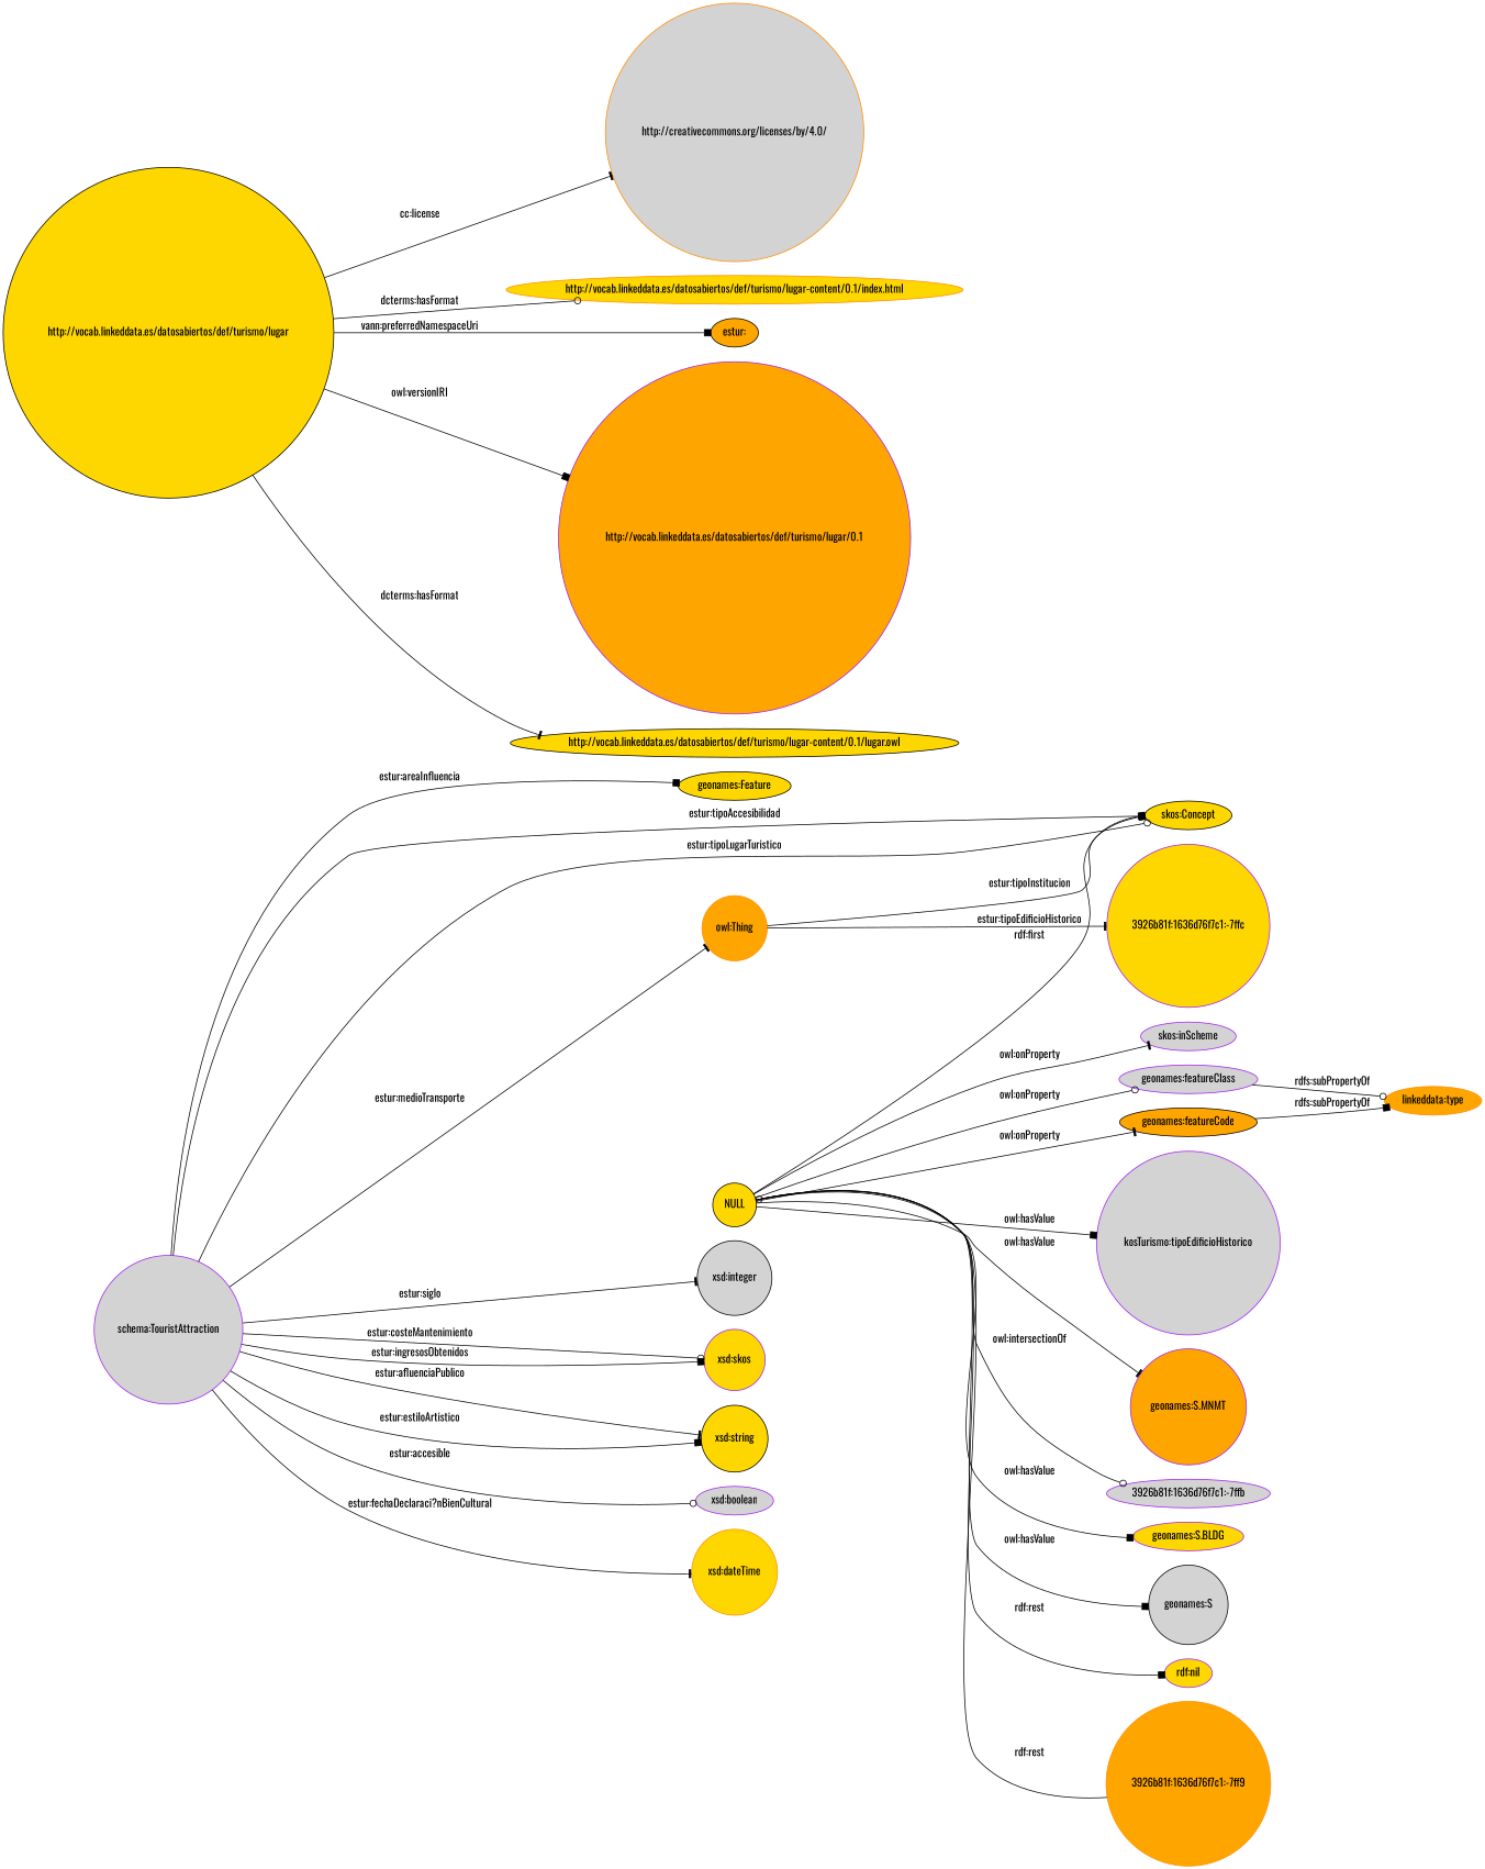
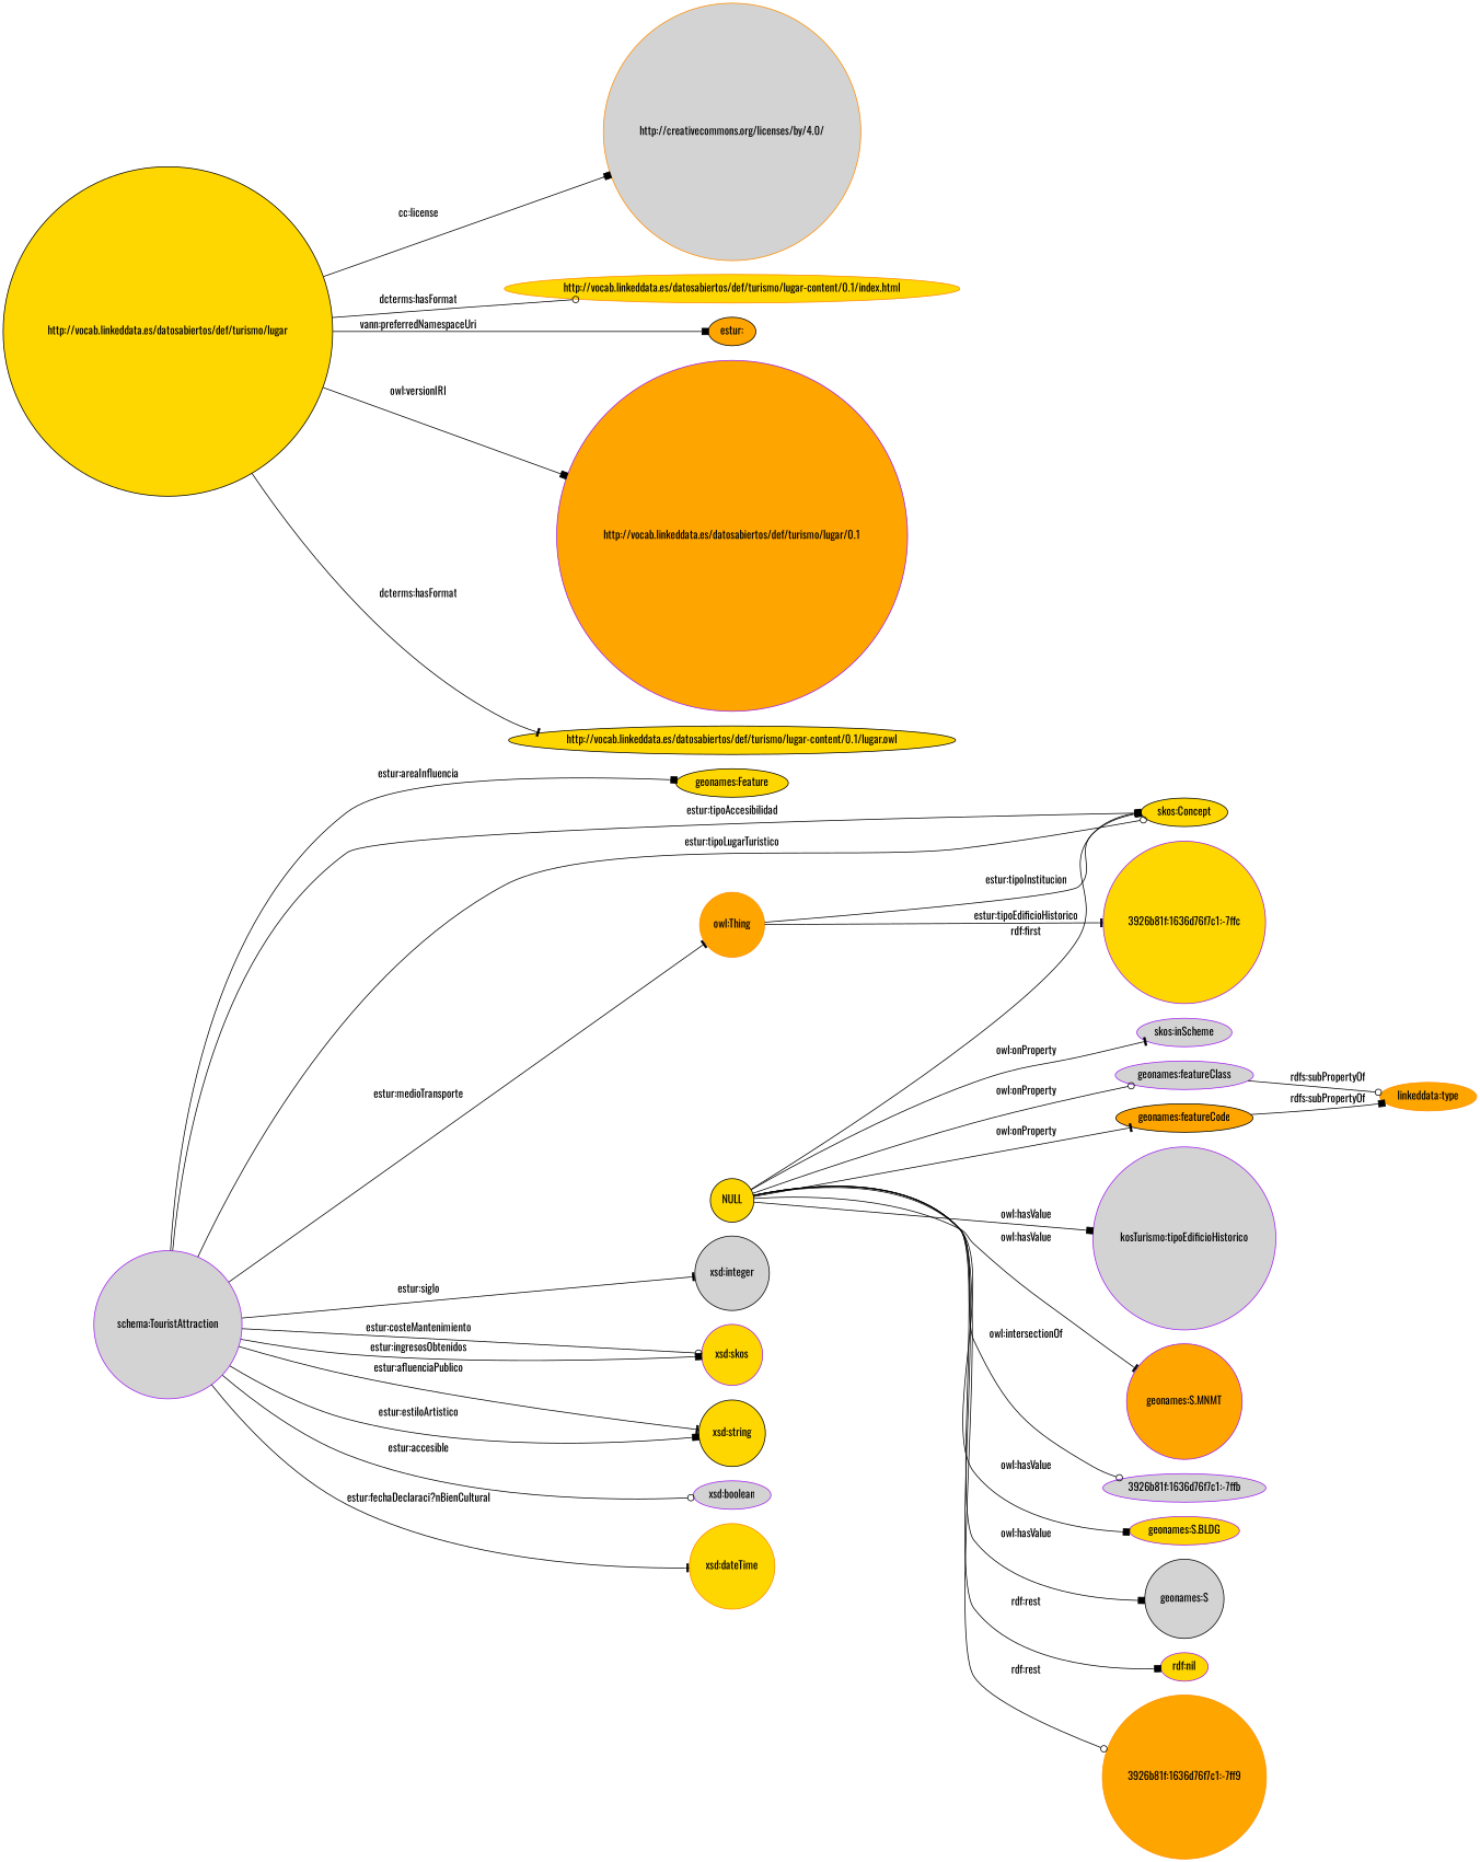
  digraph {
    fontname=Oswald
    rankdir=LR
    node [color=purple fillcolor=gold fontname=Oswald shape=circle style=filled]
    edge [arrowhead=box fontname=Oswald]
    "schema:TouristAttraction" [fillcolor=lightgrey]
    "geonames:Feature" [color=black shape=ellipse]
    "skos:Concept" [color=black shape=ellipse]
    "owl:Thing" [color=darkorange fillcolor=orange]
    "xsd:integer" [color=black fillcolor=lightgrey]
    n6 [label="xsd:skos"]
    "xsd:string" [color=black]
    "xsd:boolean" [fillcolor=lightgrey shape=ellipse]
    "xsd:dateTime" [color=darkorange]
    "3926b81f:1636d76f7c1:-7ffc"
    "http://vocab.linkeddata.es/datosabiertos/def/turismo/lugar" [color=black]
    "http://creativecommons.org/licenses/by/4.0/" [color=darkorange fillcolor=lightgrey]
    "http://vocab.linkeddata.es/datosabiertos/def/turismo/lugar-content/0.1/index.html" [color=darkorange shape=ellipse]
    "estur:" [color=black fillcolor=orange shape=ellipse]
    "http://vocab.linkeddata.es/datosabiertos/def/turismo/lugar/0.1" [fillcolor=orange]
    "http://vocab.linkeddata.es/datosabiertos/def/turismo/lugar-content/0.1/lugar.owl" [color=black shape=ellipse]
    "geonames:featureClass" [fillcolor=lightgrey shape=ellipse]
    n18 [color=darkorange fillcolor=orange label="linkeddata:type" shape=ellipse]
    NULL [color=black]
    "geonames:featureCode" [color=black fillcolor=orange shape=ellipse]
    "kosTurismo:tipoEdificioHistorico" [fillcolor=lightgrey]
    "geonames:S.MNMT" [fillcolor=orange]
    "3926b81f:1636d76f7c1:-7ffb" [fillcolor=lightgrey shape=ellipse]
    "geonames:S.BLDG" [shape=ellipse]
    "geonames:S" [color=black fillcolor=lightgrey]
    "rdf:nil" [shape=ellipse]
    "3926b81f:1636d76f7c1:-7ff9" [color=darkorange fillcolor=orange]
    "skos:inScheme" [fillcolor=lightgrey shape=ellipse]
    "schema:TouristAttraction" -> "geonames:Feature" [label="estur:areaInfluencia"]
    "schema:TouristAttraction" -> "skos:Concept" [label="estur:tipoAccesibilidad"]
    "schema:TouristAttraction" -> "skos:Concept" [arrowhead=odot label="estur:tipoLugarTuristico"]
    "schema:TouristAttraction" -> "owl:Thing" [arrowhead=tee label="estur:medioTransporte"]
    "schema:TouristAttraction" -> "xsd:integer" [arrowhead=tee label="estur:siglo"]
    "schema:TouristAttraction" -> n6 [label="estur:ingresosObtenidos"]
    "schema:TouristAttraction" -> n6 [arrowhead=odot label="estur:costeMantenimiento"]
    "schema:TouristAttraction" -> "xsd:string" [label="estur:estiloArtistico"]
    "schema:TouristAttraction" -> "xsd:string" [arrowhead=tee label="estur:afluenciaPublico"]
    "schema:TouristAttraction" -> "xsd:boolean" [arrowhead=odot label="estur:accesible"]
    "schema:TouristAttraction" -> "xsd:dateTime" [arrowhead=tee label="estur:fechaDeclaraci?nBienCultural"]
    "owl:Thing" -> "skos:Concept" [label="estur:tipoInstitucion"]
    "owl:Thing" -> "3926b81f:1636d76f7c1:-7ffc" [arrowhead=tee label="estur:tipoEdificioHistorico"]
-   "http://vocab.linkeddata.es/datosabiertos/def/turismo/lugar" -> "http://creativecommons.org/licenses/by/4.0/" [arrowhead=tee label="cc:license"]
+   "http://vocab.linkeddata.es/datosabiertos/def/turismo/lugar" -> "http://creativecommons.org/licenses/by/4.0/" [label="cc:license"]
    "http://vocab.linkeddata.es/datosabiertos/def/turismo/lugar" -> "http://vocab.linkeddata.es/datosabiertos/def/turismo/lugar-content/0.1/index.html" [arrowhead=odot label="dcterms:hasFormat"]
    "http://vocab.linkeddata.es/datosabiertos/def/turismo/lugar" -> "estur:" [label="vann:preferredNamespaceUri"]
    "http://vocab.linkeddata.es/datosabiertos/def/turismo/lugar" -> "http://vocab.linkeddata.es/datosabiertos/def/turismo/lugar/0.1" [label="owl:versionIRI"]
    "http://vocab.linkeddata.es/datosabiertos/def/turismo/lugar" -> "http://vocab.linkeddata.es/datosabiertos/def/turismo/lugar-content/0.1/lugar.owl" [arrowhead=tee label="dcterms:hasFormat"]
    "geonames:featureClass" -> n18 [arrowhead=odot label="rdfs:subPropertyOf"]
    NULL -> "skos:Concept" [label="rdf:first"]
    NULL -> "geonames:featureClass" [arrowhead=odot label="owl:onProperty"]
    NULL -> "geonames:featureCode" [arrowhead=tee label="owl:onProperty"]
    NULL -> "kosTurismo:tipoEdificioHistorico" [label="owl:hasValue"]
    NULL -> "geonames:S.MNMT" [arrowhead=tee label="owl:hasValue"]
    NULL -> "3926b81f:1636d76f7c1:-7ffb" [arrowhead=odot label="owl:intersectionOf"]
    NULL -> "geonames:S.BLDG" [label="owl:hasValue"]
    NULL -> "geonames:S" [label="owl:hasValue"]
    NULL -> "rdf:nil" [label="rdf:rest"]
-   "3926b81f:1636d76f7c1:-7ff9" -> NULL [arrowhead=odot label="rdf:rest"]
+   NULL -> "3926b81f:1636d76f7c1:-7ff9" [arrowhead=odot label="rdf:rest"]
    NULL -> "skos:inScheme" [arrowhead=tee label="owl:onProperty"]
    "geonames:featureCode" -> n18 [label="rdfs:subPropertyOf"]
  }
